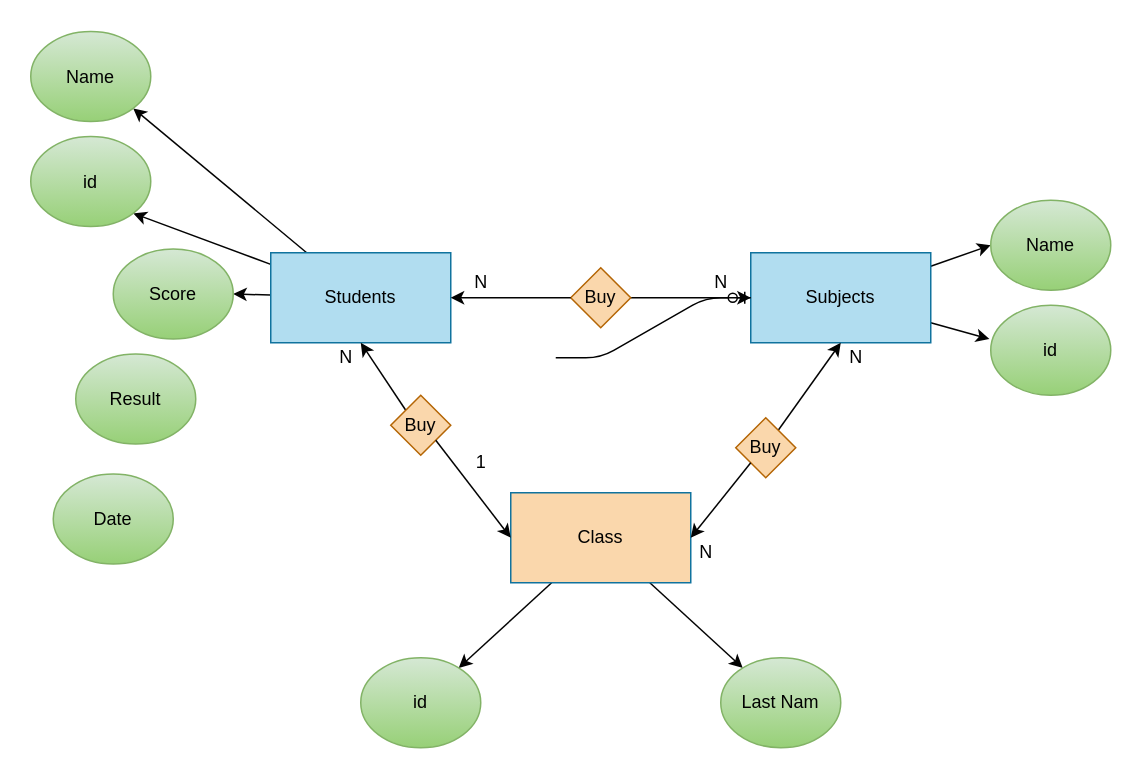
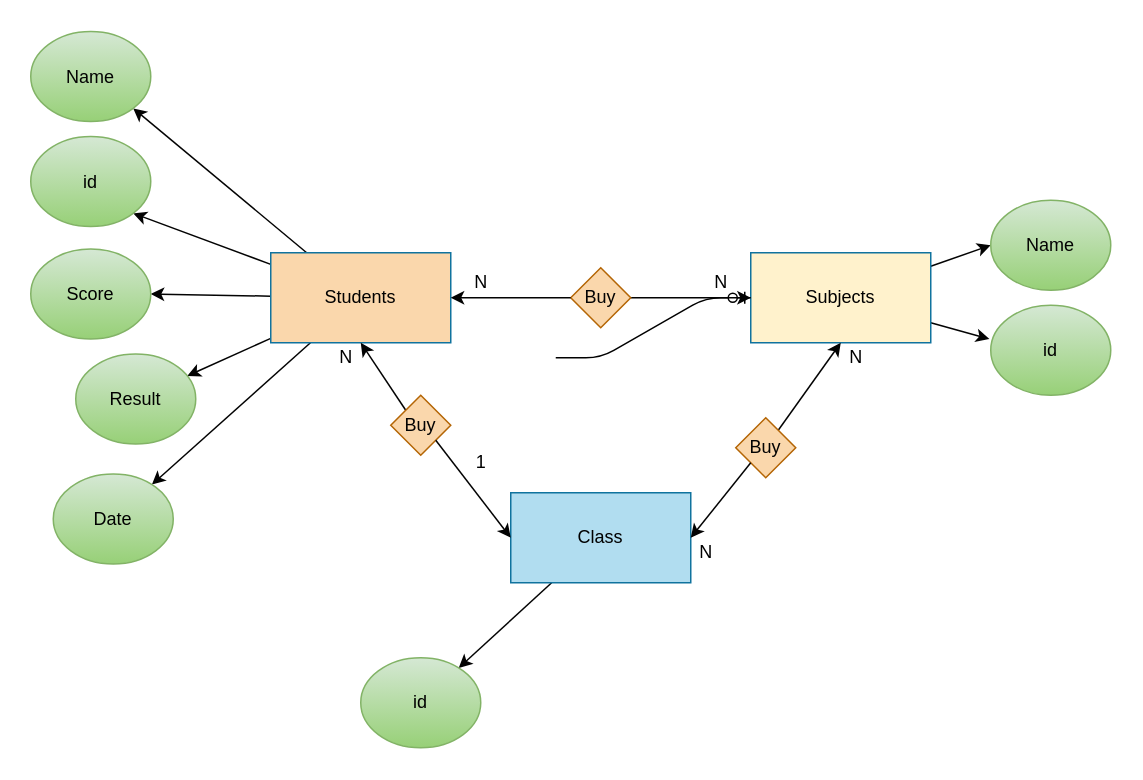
  <mxCell id="0" />
  <mxCell id="1" parent="0" />
  <mxCell id="2" style="edgeStyle=none;html=1;entryX=1;entryY=0.5;entryDx=0;entryDy=0;fontColor=#000000;strokeColor=#030303;strokeWidth=1;" edge="1" parent="1" source="7" target="21"><mxGeometry relative="1" as="geometry" /></mxCell>
  <mxCell id="3" style="edgeStyle=none;html=1;entryX=1;entryY=1;entryDx=0;entryDy=0;fontColor=#000000;strokeColor=#030303;strokeWidth=1;" edge="1" parent="1" source="7" target="16"><mxGeometry relative="1" as="geometry" /></mxCell>
  <mxCell id="4" style="edgeStyle=none;html=1;entryX=1;entryY=1;entryDx=0;entryDy=0;fontColor=#000000;strokeColor=#030303;strokeWidth=1;" edge="1" parent="1" source="7" target="15"><mxGeometry relative="1" as="geometry" /></mxCell>
- <mxCell id="7" value="Students" style="rounded=0;whiteSpace=wrap;html=1;fillColor=#b1ddf0;strokeColor=#10739e;strokeWidth=1;fontColor=#000000;" vertex="1" parent="1"><mxGeometry x="180" y="168" width="120" height="60" as="geometry" /></mxCell>
+ <mxCell id="5" style="edgeStyle=none;html=1;fontColor=#000000;strokeColor=#030303;strokeWidth=1;" edge="1" parent="1" source="7" target="37"><mxGeometry relative="1" as="geometry" /></mxCell>
+ <mxCell id="6" style="edgeStyle=none;html=1;fontColor=#000000;strokeColor=#030303;strokeWidth=1;" edge="1" parent="1" source="7" target="38"><mxGeometry relative="1" as="geometry" /></mxCell>
+ <mxCell id="7" value="Students" style="rounded=0;whiteSpace=wrap;html=1;fillColor=#fad7ac;strokeColor=#10739e;strokeWidth=1;fontColor=#000000;" vertex="1" parent="1"><mxGeometry x="180" y="168" width="120" height="60" as="geometry" /></mxCell>
  <mxCell id="8" style="edgeStyle=none;html=1;entryX=0;entryY=0.5;entryDx=0;entryDy=0;fontColor=#000000;strokeColor=#030303;strokeWidth=1;" edge="1" parent="1" source="10" target="19"><mxGeometry relative="1" as="geometry" /></mxCell>
  <mxCell id="9" style="edgeStyle=none;html=1;entryX=-0.011;entryY=0.375;entryDx=0;entryDy=0;entryPerimeter=0;fontColor=#000000;strokeColor=#030303;strokeWidth=1;" edge="1" parent="1" source="10" target="20"><mxGeometry relative="1" as="geometry" /></mxCell>
- <mxCell id="10" value="Subjects" style="rounded=0;whiteSpace=wrap;html=1;strokeWidth=1;fillColor=#b1ddf0;strokeColor=#10739e;fontColor=#000000;" vertex="1" parent="1"><mxGeometry x="500" y="168" width="120" height="60" as="geometry" /></mxCell>
+ <mxCell id="10" value="Subjects" style="rounded=0;whiteSpace=wrap;html=1;strokeWidth=1;fillColor=#fff2cc;strokeColor=#10739e;fontColor=#000000;" vertex="1" parent="1"><mxGeometry x="500" y="168" width="120" height="60" as="geometry" /></mxCell>
  <mxCell id="11" style="edgeStyle=none;html=1;fontColor=#000000;strokeColor=#030303;strokeWidth=1;" edge="1" parent="1" source="13" target="18"><mxGeometry relative="1" as="geometry" /></mxCell>
- <mxCell id="12" style="edgeStyle=none;html=1;fontColor=#000000;strokeColor=#030303;strokeWidth=1;" edge="1" parent="1" source="13" target="17"><mxGeometry relative="1" as="geometry" /></mxCell>
- <mxCell id="13" value="Class" style="rounded=0;whiteSpace=wrap;html=1;strokeWidth=1;fillColor=#fad7ac;strokeColor=#10739e;fontColor=#000000;" vertex="1" parent="1"><mxGeometry x="340" y="328" width="120" height="60" as="geometry" /></mxCell>
+ <mxCell id="13" value="Class" style="rounded=0;whiteSpace=wrap;html=1;strokeWidth=1;fillColor=#b1ddf0;strokeColor=#10739e;fontColor=#000000;" vertex="1" parent="1"><mxGeometry x="340" y="328" width="120" height="60" as="geometry" /></mxCell>
  <mxCell id="14" value="" style="edgeStyle=entityRelationEdgeStyle;fontSize=12;html=1;endArrow=ERzeroToOne;endFill=1;" edge="1" parent="1"><mxGeometry width="100" height="100" relative="1" as="geometry"><mxPoint x="370" y="238" as="sourcePoint" /><mxPoint x="500" y="198" as="targetPoint" /></mxGeometry></mxCell>
  <mxCell id="15" value="&lt;font color=&quot;#030303&quot;&gt;Name&lt;/font&gt;" style="ellipse;whiteSpace=wrap;html=1;strokeWidth=1;fillColor=#d5e8d4;gradientColor=#97d077;strokeColor=#82b366;" vertex="1" parent="1"><mxGeometry x="20" y="20.5" width="80" height="60" as="geometry" /></mxCell>
  <mxCell id="16" value="&lt;font color=&quot;#000000&quot;&gt;id&lt;/font&gt;" style="ellipse;whiteSpace=wrap;html=1;strokeWidth=1;fillColor=#d5e8d4;gradientColor=#97d077;strokeColor=#82b366;" vertex="1" parent="1"><mxGeometry x="20" y="90.5" width="80" height="60" as="geometry" /></mxCell>
- <mxCell id="17" value="&lt;font color=&quot;#000000&quot;&gt;Last Nam&lt;/font&gt;" style="ellipse;whiteSpace=wrap;html=1;strokeWidth=1;fillColor=#d5e8d4;gradientColor=#97d077;strokeColor=#82b366;" vertex="1" parent="1"><mxGeometry x="480" y="438" width="80" height="60" as="geometry" /></mxCell>
  <mxCell id="18" value="&lt;font color=&quot;#000000&quot;&gt;id&lt;/font&gt;" style="ellipse;whiteSpace=wrap;html=1;strokeWidth=1;fillColor=#d5e8d4;gradientColor=#97d077;strokeColor=#82b366;" vertex="1" parent="1"><mxGeometry x="240" y="438" width="80" height="60" as="geometry" /></mxCell>
  <mxCell id="19" value="&lt;font color=&quot;#030303&quot;&gt;Name&lt;/font&gt;" style="ellipse;whiteSpace=wrap;html=1;strokeWidth=1;fillColor=#d5e8d4;gradientColor=#97d077;strokeColor=#82b366;" vertex="1" parent="1"><mxGeometry x="660" y="133" width="80" height="60" as="geometry" /></mxCell>
  <mxCell id="20" value="&lt;font color=&quot;#000000&quot;&gt;id&lt;/font&gt;" style="ellipse;whiteSpace=wrap;html=1;strokeWidth=1;fillColor=#d5e8d4;gradientColor=#97d077;strokeColor=#82b366;" vertex="1" parent="1"><mxGeometry x="660" y="203" width="80" height="60" as="geometry" /></mxCell>
- <mxCell id="21" value="&lt;font color=&quot;#000000&quot;&gt;Score&lt;/font&gt;" style="ellipse;whiteSpace=wrap;html=1;strokeWidth=1;fillColor=#d5e8d4;gradientColor=#97d077;strokeColor=#82b366;" vertex="1" parent="1"><mxGeometry x="75" y="165.5" width="80" height="60" as="geometry" /></mxCell>
+ <mxCell id="21" value="&lt;font color=&quot;#000000&quot;&gt;Score&lt;/font&gt;" style="ellipse;whiteSpace=wrap;html=1;strokeWidth=1;fillColor=#d5e8d4;gradientColor=#97d077;strokeColor=#82b366;" vertex="1" parent="1"><mxGeometry x="20" y="165.5" width="80" height="60" as="geometry" /></mxCell>
  <mxCell id="22" value="" style="endArrow=classic;startArrow=none;html=1;fontColor=#000000;strokeColor=#030303;strokeWidth=1;exitX=0;exitY=0;exitDx=0;exitDy=0;entryX=0.5;entryY=1;entryDx=0;entryDy=0;" edge="1" parent="1" source="23" target="7"><mxGeometry width="50" height="50" relative="1" as="geometry"><mxPoint x="360" y="268" as="sourcePoint" /><mxPoint x="410" y="218" as="targetPoint" /></mxGeometry></mxCell>
  <mxCell id="23" value="&lt;font color=&quot;#030303&quot;&gt;Buy&lt;/font&gt;" style="rhombus;whiteSpace=wrap;html=1;strokeWidth=1;fillColor=#fad7ac;strokeColor=#b46504;" vertex="1" parent="1"><mxGeometry x="260" y="263" width="40" height="40" as="geometry" /></mxCell>
  <mxCell id="24" value="" style="endArrow=none;startArrow=classic;html=1;fontColor=#000000;strokeColor=#030303;strokeWidth=1;exitX=0;exitY=0.5;exitDx=0;exitDy=0;entryX=1;entryY=1;entryDx=0;entryDy=0;" edge="1" parent="1" source="13" target="23"><mxGeometry width="50" height="50" relative="1" as="geometry"><mxPoint x="340" y="358" as="sourcePoint" /><mxPoint x="240" y="228" as="targetPoint" /></mxGeometry></mxCell>
  <mxCell id="25" value="" style="endArrow=classic;startArrow=none;html=1;fontColor=#000000;strokeColor=#030303;strokeWidth=1;exitX=1;exitY=0.5;exitDx=0;exitDy=0;" edge="1" parent="1" source="26"><mxGeometry width="50" height="50" relative="1" as="geometry"><mxPoint x="360" y="268" as="sourcePoint" /><mxPoint x="500" y="198" as="targetPoint" /></mxGeometry></mxCell>
  <mxCell id="26" value="&lt;font color=&quot;#030303&quot;&gt;Buy&lt;/font&gt;" style="rhombus;whiteSpace=wrap;html=1;strokeWidth=1;fillColor=#fad7ac;strokeColor=#b46504;" vertex="1" parent="1"><mxGeometry x="380" y="178" width="40" height="40" as="geometry" /></mxCell>
  <mxCell id="27" value="" style="endArrow=none;startArrow=classic;html=1;fontColor=#000000;strokeColor=#030303;strokeWidth=1;exitX=1;exitY=0.5;exitDx=0;exitDy=0;" edge="1" parent="1" source="7" target="26"><mxGeometry width="50" height="50" relative="1" as="geometry"><mxPoint x="300" y="198" as="sourcePoint" /><mxPoint x="500" y="198" as="targetPoint" /></mxGeometry></mxCell>
  <mxCell id="28" value="" style="endArrow=classic;startArrow=none;html=1;fontColor=#000000;strokeColor=#030303;strokeWidth=1;entryX=0.5;entryY=1;entryDx=0;entryDy=0;" edge="1" parent="1" source="29" target="10"><mxGeometry width="50" height="50" relative="1" as="geometry"><mxPoint x="460" y="358" as="sourcePoint" /><mxPoint x="510" y="308" as="targetPoint" /></mxGeometry></mxCell>
  <mxCell id="29" value="&lt;font color=&quot;#030303&quot;&gt;Buy&lt;/font&gt;" style="rhombus;whiteSpace=wrap;html=1;strokeWidth=1;fillColor=#fad7ac;strokeColor=#b46504;" vertex="1" parent="1"><mxGeometry x="490" y="278" width="40" height="40" as="geometry" /></mxCell>
  <mxCell id="30" value="" style="endArrow=none;startArrow=classic;html=1;fontColor=#000000;strokeColor=#030303;strokeWidth=1;entryX=0;entryY=1;entryDx=0;entryDy=0;" edge="1" parent="1" target="29"><mxGeometry width="50" height="50" relative="1" as="geometry"><mxPoint x="460" y="358" as="sourcePoint" /><mxPoint x="560" y="228" as="targetPoint" /></mxGeometry></mxCell>
  <mxCell id="31" value="1&lt;br&gt;" style="text;html=1;align=center;verticalAlign=middle;resizable=0;points=[];autosize=1;strokeColor=none;fillColor=none;fontColor=#000000;" vertex="1" parent="1"><mxGeometry x="310" y="298" width="20" height="20" as="geometry" /></mxCell>
  <mxCell id="32" value="N&lt;br&gt;" style="text;html=1;align=center;verticalAlign=middle;resizable=0;points=[];autosize=1;strokeColor=none;fillColor=none;fontColor=#000000;" vertex="1" parent="1"><mxGeometry x="220" y="228" width="20" height="20" as="geometry" /></mxCell>
  <mxCell id="33" value="N&lt;br&gt;" style="text;html=1;align=center;verticalAlign=middle;resizable=0;points=[];autosize=1;strokeColor=none;fillColor=none;fontColor=#000000;" vertex="1" parent="1"><mxGeometry x="310" y="178" width="20" height="20" as="geometry" /></mxCell>
  <mxCell id="34" value="N&lt;br&gt;" style="text;html=1;align=center;verticalAlign=middle;resizable=0;points=[];autosize=1;strokeColor=none;fillColor=none;fontColor=#000000;" vertex="1" parent="1"><mxGeometry x="470" y="178" width="20" height="20" as="geometry" /></mxCell>
  <mxCell id="35" value="N&lt;br&gt;" style="text;html=1;align=center;verticalAlign=middle;resizable=0;points=[];autosize=1;strokeColor=none;fillColor=none;fontColor=#000000;" vertex="1" parent="1"><mxGeometry x="560" y="228" width="20" height="20" as="geometry" /></mxCell>
  <mxCell id="36" value="N&lt;br&gt;" style="text;html=1;align=center;verticalAlign=middle;resizable=0;points=[];autosize=1;strokeColor=none;fillColor=none;fontColor=#000000;" vertex="1" parent="1"><mxGeometry x="460" y="358" width="20" height="20" as="geometry" /></mxCell>
  <mxCell id="37" value="&lt;font color=&quot;#000000&quot;&gt;Result&lt;/font&gt;" style="ellipse;whiteSpace=wrap;html=1;strokeWidth=1;fillColor=#d5e8d4;gradientColor=#97d077;strokeColor=#82b366;" vertex="1" parent="1"><mxGeometry x="50" y="235.5" width="80" height="60" as="geometry" /></mxCell>
  <mxCell id="38" value="&lt;font color=&quot;#000000&quot;&gt;Date&lt;/font&gt;" style="ellipse;whiteSpace=wrap;html=1;strokeWidth=1;fillColor=#d5e8d4;gradientColor=#97d077;strokeColor=#82b366;" vertex="1" parent="1"><mxGeometry x="35" y="315.5" width="80" height="60" as="geometry" /></mxCell>
